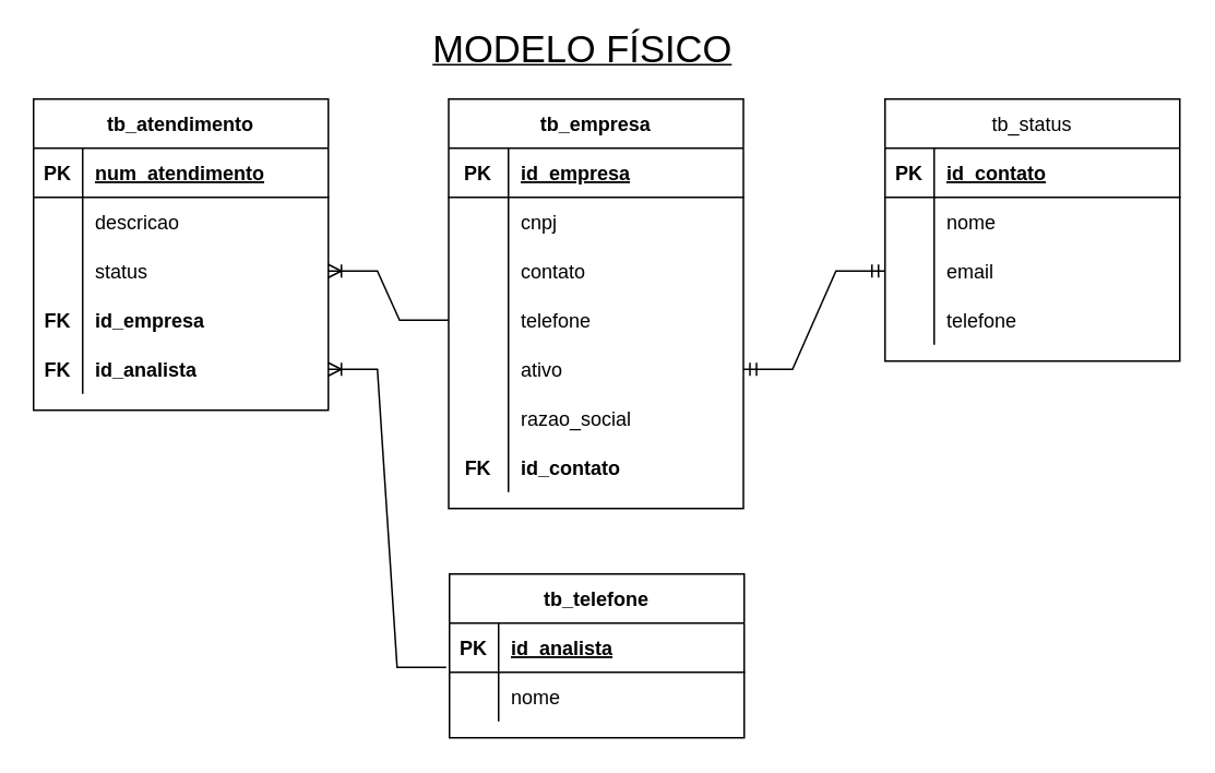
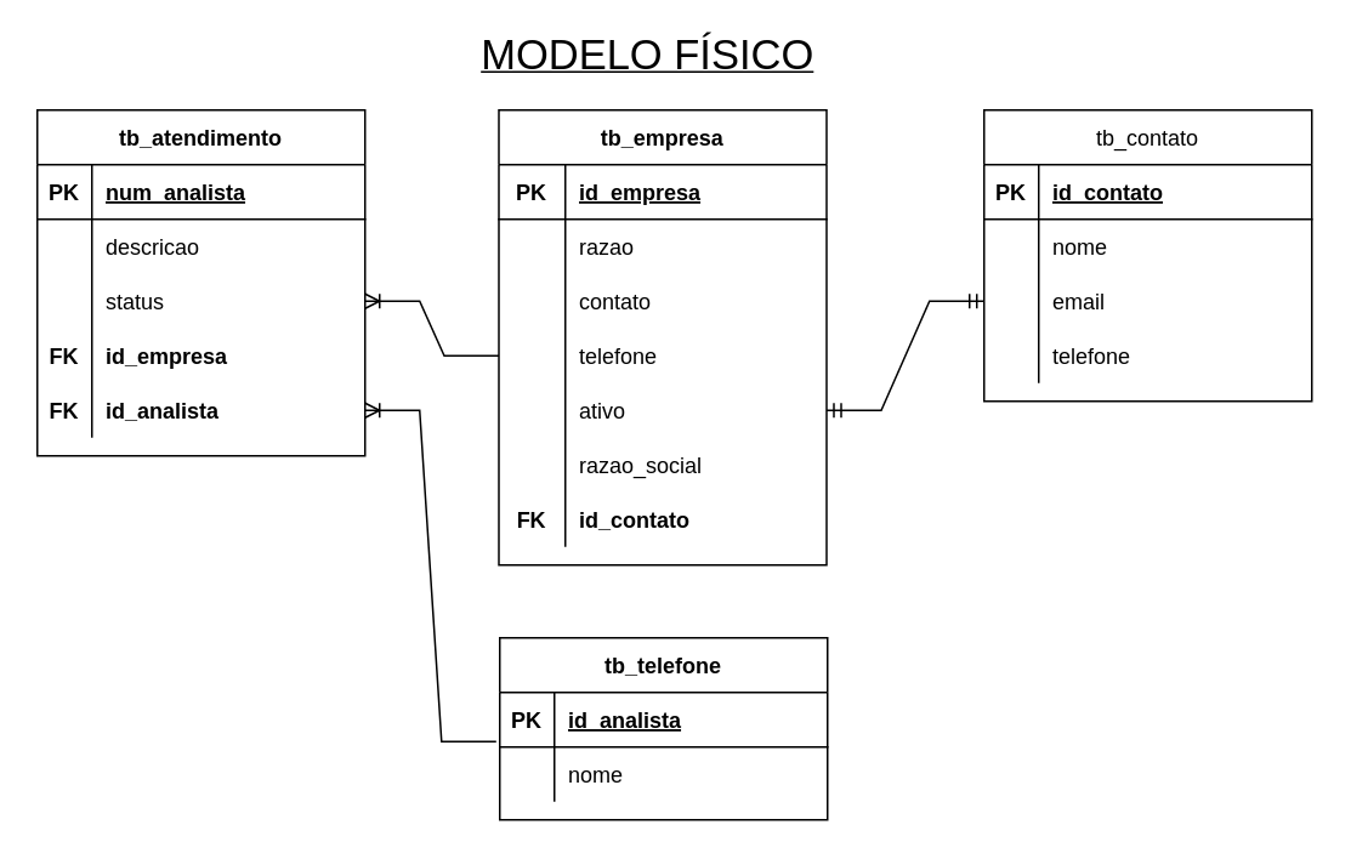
  <mxCell id="0" />
  <mxCell id="1" parent="0" />
  <mxCell id="2" value="&lt;font style=&quot;font-size: 23px&quot;&gt;MODELO FÍSICO&lt;/font&gt;" style="text;html=1;align=center;verticalAlign=middle;resizable=0;points=[];autosize=1;strokeColor=none;fillColor=none;strokeWidth=6;fontStyle=4" parent="1" vertex="1"><mxGeometry x="255" y="20" width="200" height="20" as="geometry" /></mxCell>
  <mxCell id="3" value="tb_atendimento" style="shape=table;startSize=30;container=1;collapsible=1;childLayout=tableLayout;fixedRows=1;rowLines=0;fontStyle=1;align=center;resizeLast=1;" parent="1" vertex="1"><mxGeometry x="20" y="60" width="180" height="190" as="geometry" /></mxCell>
  <mxCell id="4" value="" style="shape=tableRow;horizontal=0;startSize=0;swimlaneHead=0;swimlaneBody=0;fillColor=none;collapsible=0;dropTarget=0;points=[[0,0.5],[1,0.5]];portConstraint=eastwest;top=0;left=0;right=0;bottom=1;" parent="3" vertex="1"><mxGeometry y="30" width="180" height="30" as="geometry" /></mxCell>
  <mxCell id="5" value="PK" style="shape=partialRectangle;connectable=0;fillColor=none;top=0;left=0;bottom=0;right=0;fontStyle=1;overflow=hidden;" parent="4" vertex="1"><mxGeometry width="30" height="30" as="geometry"><mxRectangle width="30" height="30" as="alternateBounds" /></mxGeometry></mxCell>
- <mxCell id="6" value="num_atendimento" style="shape=partialRectangle;connectable=0;fillColor=none;top=0;left=0;bottom=0;right=0;align=left;spacingLeft=6;fontStyle=5;overflow=hidden;" parent="4" vertex="1"><mxGeometry x="30" width="150" height="30" as="geometry"><mxRectangle width="150" height="30" as="alternateBounds" /></mxGeometry></mxCell>
+ <mxCell id="6" value="num_analista" style="shape=partialRectangle;connectable=0;fillColor=none;top=0;left=0;bottom=0;right=0;align=left;spacingLeft=6;fontStyle=5;overflow=hidden;" parent="4" vertex="1"><mxGeometry x="30" width="150" height="30" as="geometry"><mxRectangle width="150" height="30" as="alternateBounds" /></mxGeometry></mxCell>
  <mxCell id="7" value="" style="shape=tableRow;horizontal=0;startSize=0;swimlaneHead=0;swimlaneBody=0;fillColor=none;collapsible=0;dropTarget=0;points=[[0,0.5],[1,0.5]];portConstraint=eastwest;top=0;left=0;right=0;bottom=0;" parent="3" vertex="1"><mxGeometry y="60" width="180" height="30" as="geometry" /></mxCell>
  <mxCell id="8" value="" style="shape=partialRectangle;connectable=0;fillColor=none;top=0;left=0;bottom=0;right=0;editable=1;overflow=hidden;" parent="7" vertex="1"><mxGeometry width="30" height="30" as="geometry"><mxRectangle width="30" height="30" as="alternateBounds" /></mxGeometry></mxCell>
  <mxCell id="9" value="descricao" style="shape=partialRectangle;connectable=0;fillColor=none;top=0;left=0;bottom=0;right=0;align=left;spacingLeft=6;overflow=hidden;" parent="7" vertex="1"><mxGeometry x="30" width="150" height="30" as="geometry"><mxRectangle width="150" height="30" as="alternateBounds" /></mxGeometry></mxCell>
  <mxCell id="10" value="" style="shape=tableRow;horizontal=0;startSize=0;swimlaneHead=0;swimlaneBody=0;fillColor=none;collapsible=0;dropTarget=0;points=[[0,0.5],[1,0.5]];portConstraint=eastwest;top=0;left=0;right=0;bottom=0;" parent="3" vertex="1"><mxGeometry y="90" width="180" height="30" as="geometry" /></mxCell>
  <mxCell id="11" value="" style="shape=partialRectangle;connectable=0;fillColor=none;top=0;left=0;bottom=0;right=0;editable=1;overflow=hidden;" parent="10" vertex="1"><mxGeometry width="30" height="30" as="geometry"><mxRectangle width="30" height="30" as="alternateBounds" /></mxGeometry></mxCell>
  <mxCell id="12" value="status" style="shape=partialRectangle;connectable=0;fillColor=none;top=0;left=0;bottom=0;right=0;align=left;spacingLeft=6;overflow=hidden;" parent="10" vertex="1"><mxGeometry x="30" width="150" height="30" as="geometry"><mxRectangle width="150" height="30" as="alternateBounds" /></mxGeometry></mxCell>
  <mxCell id="13" value="" style="shape=tableRow;horizontal=0;startSize=0;swimlaneHead=0;swimlaneBody=0;fillColor=none;collapsible=0;dropTarget=0;points=[[0,0.5],[1,0.5]];portConstraint=eastwest;top=0;left=0;right=0;bottom=0;" parent="3" vertex="1"><mxGeometry y="120" width="180" height="30" as="geometry" /></mxCell>
  <mxCell id="14" value="FK" style="shape=partialRectangle;connectable=0;fillColor=none;top=0;left=0;bottom=0;right=0;editable=1;overflow=hidden;fontStyle=1" parent="13" vertex="1"><mxGeometry width="30" height="30" as="geometry"><mxRectangle width="30" height="30" as="alternateBounds" /></mxGeometry></mxCell>
  <mxCell id="15" value="id_empresa" style="shape=partialRectangle;connectable=0;fillColor=none;top=0;left=0;bottom=0;right=0;align=left;spacingLeft=6;overflow=hidden;fontStyle=1" parent="13" vertex="1"><mxGeometry x="30" width="150" height="30" as="geometry"><mxRectangle width="150" height="30" as="alternateBounds" /></mxGeometry></mxCell>
  <mxCell id="16" value="" style="shape=tableRow;horizontal=0;startSize=0;swimlaneHead=0;swimlaneBody=0;fillColor=none;collapsible=0;dropTarget=0;points=[[0,0.5],[1,0.5]];portConstraint=eastwest;top=0;left=0;right=0;bottom=0;" parent="3" vertex="1"><mxGeometry y="150" width="180" height="30" as="geometry" /></mxCell>
  <mxCell id="17" value="FK" style="shape=partialRectangle;connectable=0;fillColor=none;top=0;left=0;bottom=0;right=0;editable=1;overflow=hidden;fontStyle=1" parent="16" vertex="1"><mxGeometry width="30" height="30" as="geometry"><mxRectangle width="30" height="30" as="alternateBounds" /></mxGeometry></mxCell>
  <mxCell id="18" value="id_analista" style="shape=partialRectangle;connectable=0;fillColor=none;top=0;left=0;bottom=0;right=0;align=left;spacingLeft=6;overflow=hidden;fontStyle=1" parent="16" vertex="1"><mxGeometry x="30" width="150" height="30" as="geometry"><mxRectangle width="150" height="30" as="alternateBounds" /></mxGeometry></mxCell>
  <mxCell id="19" value="tb_empresa" style="shape=table;startSize=30;container=1;collapsible=1;childLayout=tableLayout;fixedRows=1;rowLines=0;fontStyle=1;align=center;resizeLast=1;" parent="1" vertex="1"><mxGeometry x="273.5" y="60" width="180" height="250" as="geometry" /></mxCell>
  <mxCell id="20" value="" style="shape=tableRow;horizontal=0;startSize=0;swimlaneHead=0;swimlaneBody=0;fillColor=none;collapsible=0;dropTarget=0;points=[[0,0.5],[1,0.5]];portConstraint=eastwest;top=0;left=0;right=0;bottom=1;" parent="19" vertex="1"><mxGeometry y="30" width="180" height="30" as="geometry" /></mxCell>
  <mxCell id="21" value="PK" style="shape=partialRectangle;connectable=0;fillColor=none;top=0;left=0;bottom=0;right=0;fontStyle=1;overflow=hidden;" parent="20" vertex="1"><mxGeometry width="36.5" height="30" as="geometry"><mxRectangle width="36.5" height="30" as="alternateBounds" /></mxGeometry></mxCell>
  <mxCell id="22" value="id_empresa" style="shape=partialRectangle;connectable=0;fillColor=none;top=0;left=0;bottom=0;right=0;align=left;spacingLeft=6;fontStyle=5;overflow=hidden;" parent="20" vertex="1"><mxGeometry x="36.5" width="143.5" height="30" as="geometry"><mxRectangle width="143.5" height="30" as="alternateBounds" /></mxGeometry></mxCell>
  <mxCell id="23" value="" style="shape=tableRow;horizontal=0;startSize=0;swimlaneHead=0;swimlaneBody=0;fillColor=none;collapsible=0;dropTarget=0;points=[[0,0.5],[1,0.5]];portConstraint=eastwest;top=0;left=0;right=0;bottom=0;" parent="19" vertex="1"><mxGeometry y="60" width="180" height="30" as="geometry" /></mxCell>
  <mxCell id="24" value="" style="shape=partialRectangle;connectable=0;fillColor=none;top=0;left=0;bottom=0;right=0;editable=1;overflow=hidden;" parent="23" vertex="1"><mxGeometry width="36.5" height="30" as="geometry"><mxRectangle width="36.5" height="30" as="alternateBounds" /></mxGeometry></mxCell>
- <mxCell id="25" value="cnpj" style="shape=partialRectangle;connectable=0;fillColor=none;top=0;left=0;bottom=0;right=0;align=left;spacingLeft=6;overflow=hidden;" parent="23" vertex="1"><mxGeometry x="36.5" width="143.5" height="30" as="geometry"><mxRectangle width="143.5" height="30" as="alternateBounds" /></mxGeometry></mxCell>
+ <mxCell id="25" value="razao" style="shape=partialRectangle;connectable=0;fillColor=none;top=0;left=0;bottom=0;right=0;align=left;spacingLeft=6;overflow=hidden;" parent="23" vertex="1"><mxGeometry x="36.5" width="143.5" height="30" as="geometry"><mxRectangle width="143.5" height="30" as="alternateBounds" /></mxGeometry></mxCell>
  <mxCell id="26" value="" style="shape=tableRow;horizontal=0;startSize=0;swimlaneHead=0;swimlaneBody=0;fillColor=none;collapsible=0;dropTarget=0;points=[[0,0.5],[1,0.5]];portConstraint=eastwest;top=0;left=0;right=0;bottom=0;" parent="19" vertex="1"><mxGeometry y="90" width="180" height="30" as="geometry" /></mxCell>
  <mxCell id="27" value="" style="shape=partialRectangle;connectable=0;fillColor=none;top=0;left=0;bottom=0;right=0;editable=1;overflow=hidden;" parent="26" vertex="1"><mxGeometry width="36.5" height="30" as="geometry"><mxRectangle width="36.5" height="30" as="alternateBounds" /></mxGeometry></mxCell>
  <mxCell id="28" value="contato" style="shape=partialRectangle;connectable=0;fillColor=none;top=0;left=0;bottom=0;right=0;align=left;spacingLeft=6;overflow=hidden;" parent="26" vertex="1"><mxGeometry x="36.5" width="143.5" height="30" as="geometry"><mxRectangle width="143.5" height="30" as="alternateBounds" /></mxGeometry></mxCell>
  <mxCell id="29" value="" style="shape=tableRow;horizontal=0;startSize=0;swimlaneHead=0;swimlaneBody=0;fillColor=none;collapsible=0;dropTarget=0;points=[[0,0.5],[1,0.5]];portConstraint=eastwest;top=0;left=0;right=0;bottom=0;" parent="19" vertex="1"><mxGeometry y="120" width="180" height="30" as="geometry" /></mxCell>
  <mxCell id="30" value="" style="shape=partialRectangle;connectable=0;fillColor=none;top=0;left=0;bottom=0;right=0;editable=1;overflow=hidden;" parent="29" vertex="1"><mxGeometry width="36.5" height="30" as="geometry"><mxRectangle width="36.5" height="30" as="alternateBounds" /></mxGeometry></mxCell>
  <mxCell id="31" value="telefone" style="shape=partialRectangle;connectable=0;fillColor=none;top=0;left=0;bottom=0;right=0;align=left;spacingLeft=6;overflow=hidden;" parent="29" vertex="1"><mxGeometry x="36.5" width="143.5" height="30" as="geometry"><mxRectangle width="143.5" height="30" as="alternateBounds" /></mxGeometry></mxCell>
  <mxCell id="32" style="shape=tableRow;horizontal=0;startSize=0;swimlaneHead=0;swimlaneBody=0;fillColor=none;collapsible=0;dropTarget=0;points=[[0,0.5],[1,0.5]];portConstraint=eastwest;top=0;left=0;right=0;bottom=0;" parent="19" vertex="1"><mxGeometry y="150" width="180" height="30" as="geometry" /></mxCell>
  <mxCell id="33" style="shape=partialRectangle;connectable=0;fillColor=none;top=0;left=0;bottom=0;right=0;editable=1;overflow=hidden;" parent="32" vertex="1"><mxGeometry width="36.5" height="30" as="geometry"><mxRectangle width="36.5" height="30" as="alternateBounds" /></mxGeometry></mxCell>
  <mxCell id="34" value="ativo" style="shape=partialRectangle;connectable=0;fillColor=none;top=0;left=0;bottom=0;right=0;align=left;spacingLeft=6;overflow=hidden;" parent="32" vertex="1"><mxGeometry x="36.5" width="143.5" height="30" as="geometry"><mxRectangle width="143.5" height="30" as="alternateBounds" /></mxGeometry></mxCell>
  <mxCell id="35" style="shape=tableRow;horizontal=0;startSize=0;swimlaneHead=0;swimlaneBody=0;fillColor=none;collapsible=0;dropTarget=0;points=[[0,0.5],[1,0.5]];portConstraint=eastwest;top=0;left=0;right=0;bottom=0;" parent="19" vertex="1"><mxGeometry y="180" width="180" height="30" as="geometry" /></mxCell>
  <mxCell id="36" style="shape=partialRectangle;connectable=0;fillColor=none;top=0;left=0;bottom=0;right=0;editable=1;overflow=hidden;" parent="35" vertex="1"><mxGeometry width="36.5" height="30" as="geometry"><mxRectangle width="36.5" height="30" as="alternateBounds" /></mxGeometry></mxCell>
  <mxCell id="37" value="razao_social" style="shape=partialRectangle;connectable=0;fillColor=none;top=0;left=0;bottom=0;right=0;align=left;spacingLeft=6;overflow=hidden;" parent="35" vertex="1"><mxGeometry x="36.5" width="143.5" height="30" as="geometry"><mxRectangle width="143.5" height="30" as="alternateBounds" /></mxGeometry></mxCell>
  <mxCell id="38" style="shape=tableRow;horizontal=0;startSize=0;swimlaneHead=0;swimlaneBody=0;fillColor=none;collapsible=0;dropTarget=0;points=[[0,0.5],[1,0.5]];portConstraint=eastwest;top=0;left=0;right=0;bottom=0;fontStyle=1" parent="19" vertex="1"><mxGeometry y="210" width="180" height="30" as="geometry" /></mxCell>
  <mxCell id="39" value="FK" style="shape=partialRectangle;connectable=0;fillColor=none;top=0;left=0;bottom=0;right=0;editable=1;overflow=hidden;fontStyle=1" parent="38" vertex="1"><mxGeometry width="36.5" height="30" as="geometry"><mxRectangle width="36.5" height="30" as="alternateBounds" /></mxGeometry></mxCell>
  <mxCell id="40" value="id_contato" style="shape=partialRectangle;connectable=0;fillColor=none;top=0;left=0;bottom=0;right=0;align=left;spacingLeft=6;overflow=hidden;fontStyle=1" parent="38" vertex="1"><mxGeometry x="36.5" width="143.5" height="30" as="geometry"><mxRectangle width="143.5" height="30" as="alternateBounds" /></mxGeometry></mxCell>
- <mxCell id="41" value="tb_status" style="shape=table;startSize=30;container=1;collapsible=1;childLayout=tableLayout;fixedRows=1;rowLines=0;fontStyle=0;align=center;resizeLast=1;" parent="1" vertex="1"><mxGeometry x="540" y="60" width="180" height="160" as="geometry" /></mxCell>
+ <mxCell id="41" value="tb_contato" style="shape=table;startSize=30;container=1;collapsible=1;childLayout=tableLayout;fixedRows=1;rowLines=0;fontStyle=0;align=center;resizeLast=1;" parent="1" vertex="1"><mxGeometry x="540" y="60" width="180" height="160" as="geometry" /></mxCell>
  <mxCell id="42" value="" style="shape=tableRow;horizontal=0;startSize=0;swimlaneHead=0;swimlaneBody=0;fillColor=none;collapsible=0;dropTarget=0;points=[[0,0.5],[1,0.5]];portConstraint=eastwest;top=0;left=0;right=0;bottom=1;" parent="41" vertex="1"><mxGeometry y="30" width="180" height="30" as="geometry" /></mxCell>
  <mxCell id="43" value="PK" style="shape=partialRectangle;connectable=0;fillColor=none;top=0;left=0;bottom=0;right=0;fontStyle=1;overflow=hidden;" parent="42" vertex="1"><mxGeometry width="30" height="30" as="geometry"><mxRectangle width="30" height="30" as="alternateBounds" /></mxGeometry></mxCell>
  <mxCell id="44" value="id_contato" style="shape=partialRectangle;connectable=0;fillColor=none;top=0;left=0;bottom=0;right=0;align=left;spacingLeft=6;fontStyle=5;overflow=hidden;" parent="42" vertex="1"><mxGeometry x="30" width="150" height="30" as="geometry"><mxRectangle width="150" height="30" as="alternateBounds" /></mxGeometry></mxCell>
  <mxCell id="45" value="" style="shape=tableRow;horizontal=0;startSize=0;swimlaneHead=0;swimlaneBody=0;fillColor=none;collapsible=0;dropTarget=0;points=[[0,0.5],[1,0.5]];portConstraint=eastwest;top=0;left=0;right=0;bottom=0;" parent="41" vertex="1"><mxGeometry y="60" width="180" height="30" as="geometry" /></mxCell>
  <mxCell id="46" value="" style="shape=partialRectangle;connectable=0;fillColor=none;top=0;left=0;bottom=0;right=0;editable=1;overflow=hidden;" parent="45" vertex="1"><mxGeometry width="30" height="30" as="geometry"><mxRectangle width="30" height="30" as="alternateBounds" /></mxGeometry></mxCell>
  <mxCell id="47" value="nome" style="shape=partialRectangle;connectable=0;fillColor=none;top=0;left=0;bottom=0;right=0;align=left;spacingLeft=6;overflow=hidden;" parent="45" vertex="1"><mxGeometry x="30" width="150" height="30" as="geometry"><mxRectangle width="150" height="30" as="alternateBounds" /></mxGeometry></mxCell>
  <mxCell id="48" value="" style="shape=tableRow;horizontal=0;startSize=0;swimlaneHead=0;swimlaneBody=0;fillColor=none;collapsible=0;dropTarget=0;points=[[0,0.5],[1,0.5]];portConstraint=eastwest;top=0;left=0;right=0;bottom=0;" parent="41" vertex="1"><mxGeometry y="90" width="180" height="30" as="geometry" /></mxCell>
  <mxCell id="49" value="" style="shape=partialRectangle;connectable=0;fillColor=none;top=0;left=0;bottom=0;right=0;editable=1;overflow=hidden;" parent="48" vertex="1"><mxGeometry width="30" height="30" as="geometry"><mxRectangle width="30" height="30" as="alternateBounds" /></mxGeometry></mxCell>
  <mxCell id="50" value="email" style="shape=partialRectangle;connectable=0;fillColor=none;top=0;left=0;bottom=0;right=0;align=left;spacingLeft=6;overflow=hidden;" parent="48" vertex="1"><mxGeometry x="30" width="150" height="30" as="geometry"><mxRectangle width="150" height="30" as="alternateBounds" /></mxGeometry></mxCell>
  <mxCell id="51" value="" style="shape=tableRow;horizontal=0;startSize=0;swimlaneHead=0;swimlaneBody=0;fillColor=none;collapsible=0;dropTarget=0;points=[[0,0.5],[1,0.5]];portConstraint=eastwest;top=0;left=0;right=0;bottom=0;" parent="41" vertex="1"><mxGeometry y="120" width="180" height="30" as="geometry" /></mxCell>
  <mxCell id="52" value="" style="shape=partialRectangle;connectable=0;fillColor=none;top=0;left=0;bottom=0;right=0;editable=1;overflow=hidden;" parent="51" vertex="1"><mxGeometry width="30" height="30" as="geometry"><mxRectangle width="30" height="30" as="alternateBounds" /></mxGeometry></mxCell>
  <mxCell id="53" value="telefone" style="shape=partialRectangle;connectable=0;fillColor=none;top=0;left=0;bottom=0;right=0;align=left;spacingLeft=6;overflow=hidden;" parent="51" vertex="1"><mxGeometry x="30" width="150" height="30" as="geometry"><mxRectangle width="150" height="30" as="alternateBounds" /></mxGeometry></mxCell>
  <mxCell id="54" value="tb_telefone" style="shape=table;startSize=30;container=1;collapsible=1;childLayout=tableLayout;fixedRows=1;rowLines=0;fontStyle=1;align=center;resizeLast=1;" parent="1" vertex="1"><mxGeometry x="274" y="350" width="180" height="100" as="geometry" /></mxCell>
  <mxCell id="55" value="" style="shape=tableRow;horizontal=0;startSize=0;swimlaneHead=0;swimlaneBody=0;fillColor=none;collapsible=0;dropTarget=0;points=[[0,0.5],[1,0.5]];portConstraint=eastwest;top=0;left=0;right=0;bottom=1;" parent="54" vertex="1"><mxGeometry y="30" width="180" height="30" as="geometry" /></mxCell>
  <mxCell id="56" value="PK" style="shape=partialRectangle;connectable=0;fillColor=none;top=0;left=0;bottom=0;right=0;fontStyle=1;overflow=hidden;" parent="55" vertex="1"><mxGeometry width="30" height="30" as="geometry"><mxRectangle width="30" height="30" as="alternateBounds" /></mxGeometry></mxCell>
  <mxCell id="57" value="id_analista" style="shape=partialRectangle;connectable=0;fillColor=none;top=0;left=0;bottom=0;right=0;align=left;spacingLeft=6;fontStyle=5;overflow=hidden;" parent="55" vertex="1"><mxGeometry x="30" width="150" height="30" as="geometry"><mxRectangle width="150" height="30" as="alternateBounds" /></mxGeometry></mxCell>
  <mxCell id="58" value="" style="shape=tableRow;horizontal=0;startSize=0;swimlaneHead=0;swimlaneBody=0;fillColor=none;collapsible=0;dropTarget=0;points=[[0,0.5],[1,0.5]];portConstraint=eastwest;top=0;left=0;right=0;bottom=0;" parent="54" vertex="1"><mxGeometry y="60" width="180" height="30" as="geometry" /></mxCell>
  <mxCell id="59" value="" style="shape=partialRectangle;connectable=0;fillColor=none;top=0;left=0;bottom=0;right=0;editable=1;overflow=hidden;" parent="58" vertex="1"><mxGeometry width="30" height="30" as="geometry"><mxRectangle width="30" height="30" as="alternateBounds" /></mxGeometry></mxCell>
  <mxCell id="60" value="nome" style="shape=partialRectangle;connectable=0;fillColor=none;top=0;left=0;bottom=0;right=0;align=left;spacingLeft=6;overflow=hidden;" parent="58" vertex="1"><mxGeometry x="30" width="150" height="30" as="geometry"><mxRectangle width="150" height="30" as="alternateBounds" /></mxGeometry></mxCell>
  <mxCell id="61" value="" style="edgeStyle=entityRelationEdgeStyle;fontSize=12;html=1;endArrow=ERoneToMany;rounded=0;entryX=1;entryY=0.5;entryDx=0;entryDy=0;exitX=0;exitY=0.5;exitDx=0;exitDy=0;" parent="1" source="29" target="10" edge="1"><mxGeometry width="100" height="100" relative="1" as="geometry"><mxPoint x="310" y="290" as="sourcePoint" /><mxPoint x="410" y="190" as="targetPoint" /></mxGeometry></mxCell>
  <mxCell id="62" value="" style="edgeStyle=entityRelationEdgeStyle;fontSize=12;html=1;endArrow=ERoneToMany;rounded=0;entryX=1;entryY=0.5;entryDx=0;entryDy=0;exitX=-0.011;exitY=0.9;exitDx=0;exitDy=0;exitPerimeter=0;" parent="1" source="55" target="16" edge="1"><mxGeometry width="100" height="100" relative="1" as="geometry"><mxPoint x="270.04" y="440" as="sourcePoint" /><mxPoint x="410" y="190" as="targetPoint" /></mxGeometry></mxCell>
  <mxCell id="63" value="" style="edgeStyle=entityRelationEdgeStyle;fontSize=12;html=1;endArrow=ERmandOne;startArrow=ERmandOne;rounded=0;entryX=0;entryY=0.5;entryDx=0;entryDy=0;exitX=1;exitY=0.5;exitDx=0;exitDy=0;" parent="1" source="32" target="48" edge="1"><mxGeometry width="100" height="100" relative="1" as="geometry"><mxPoint x="310" y="290" as="sourcePoint" /><mxPoint x="410" y="190" as="targetPoint" /></mxGeometry></mxCell>
